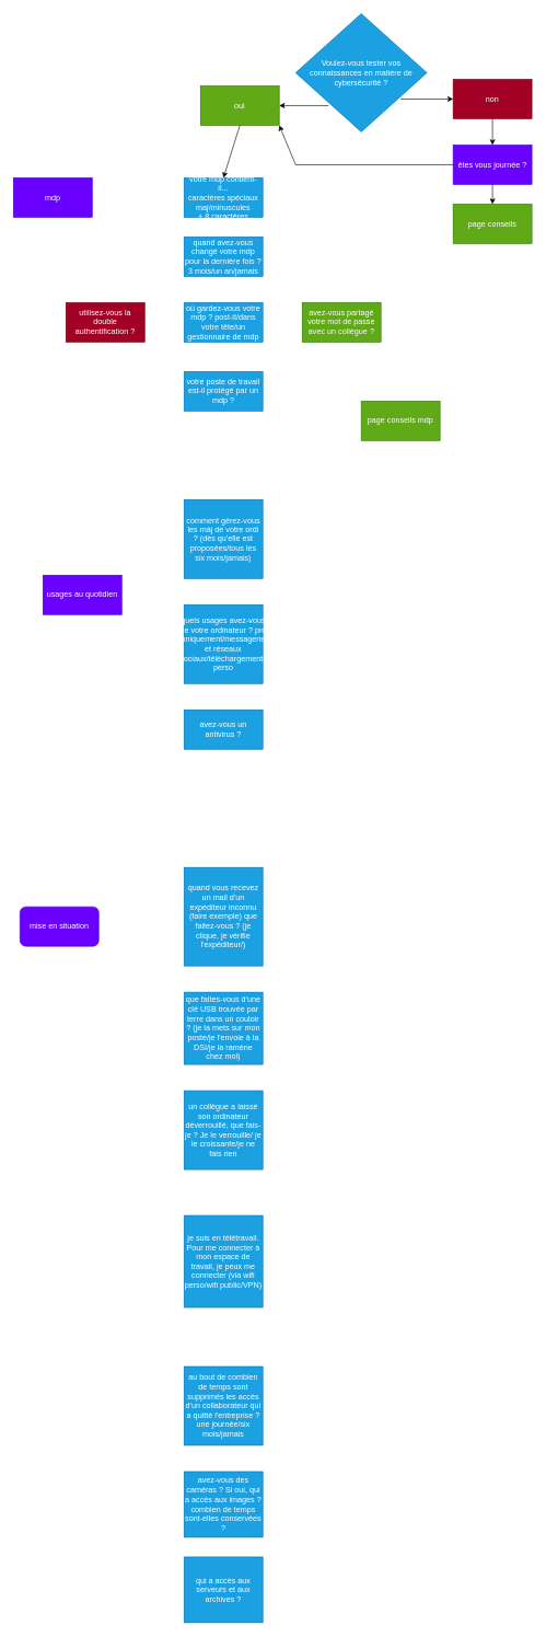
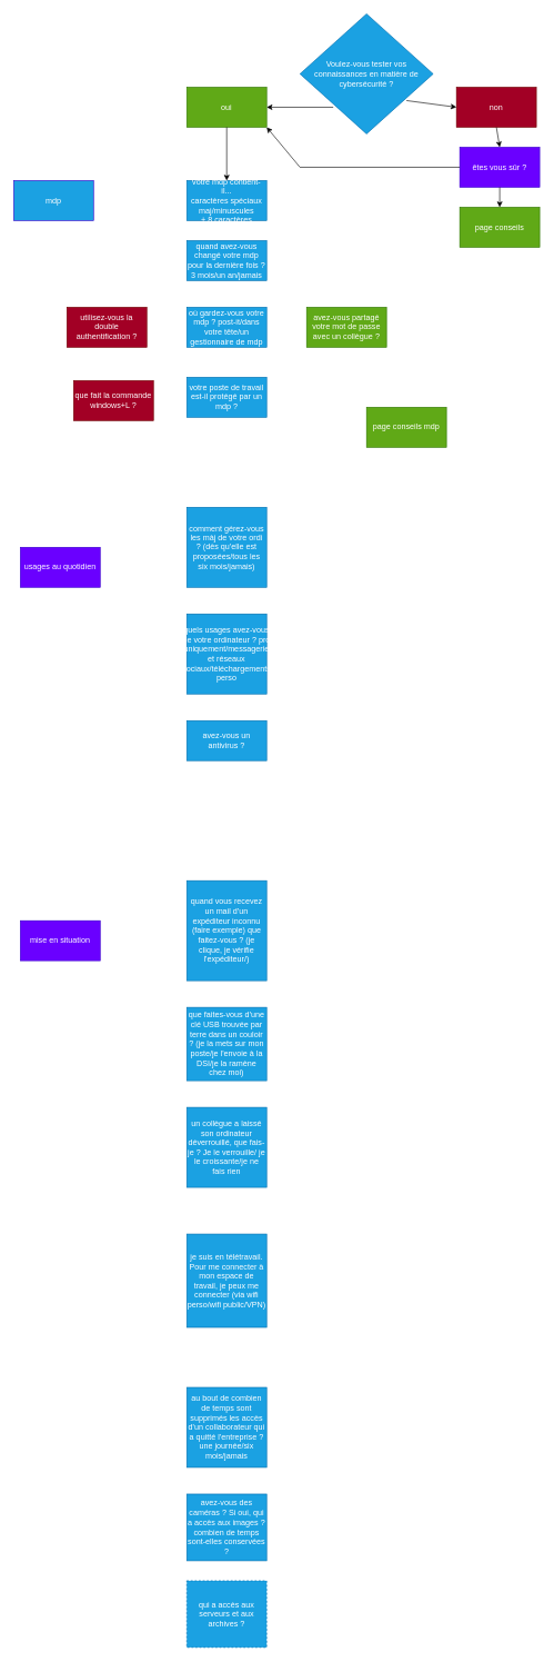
  <mxCell id="0" />
  <mxCell id="1" parent="0" />
- <mxCell id="2" value="non" style="rounded=0;whiteSpace=wrap;html=1;fillColor=#a20025;fontColor=#ffffff;strokeColor=#6F0000;" vertex="1" parent="1"><mxGeometry x="690" y="120" width="120" height="60" as="geometry" /></mxCell>
- <mxCell id="3" value="oui" style="rounded=0;whiteSpace=wrap;html=1;fillColor=#60a917;fontColor=#ffffff;strokeColor=#2D7600;" vertex="1" parent="1"><mxGeometry x="305" y="130" width="120" height="60" as="geometry" /></mxCell>
+ <mxCell id="2" value="non" style="rounded=0;whiteSpace=wrap;html=1;fillColor=#a20025;fontColor=#ffffff;strokeColor=#6F0000;" vertex="1" parent="1"><mxGeometry x="685" y="130" width="120" height="60" as="geometry" /></mxCell>
+ <mxCell id="3" value="oui" style="rounded=0;whiteSpace=wrap;html=1;fillColor=#60a917;fontColor=#ffffff;strokeColor=#2D7600;" vertex="1" parent="1"><mxGeometry x="280" y="130" width="120" height="60" as="geometry" /></mxCell>
  <mxCell id="4" value="" style="endArrow=classic;html=1;rounded=0;entryX=0;entryY=0.5;entryDx=0;entryDy=0;" edge="1" parent="1" target="2"><mxGeometry width="50" height="50" relative="1" as="geometry"><mxPoint x="610" y="150" as="sourcePoint" /><mxPoint x="680" y="220" as="targetPoint" /></mxGeometry></mxCell>
  <mxCell id="5" value="Voulez-vous tester vos connaissances en matière de cybersécurité ?" style="rhombus;whiteSpace=wrap;html=1;fillColor=#1ba1e2;fontColor=#ffffff;strokeColor=#006EAF;" vertex="1" parent="1"><mxGeometry x="450" y="20" width="200" height="180" as="geometry" /></mxCell>
  <mxCell id="6" value="" style="endArrow=classic;html=1;rounded=0;" edge="1" parent="1" target="3"><mxGeometry width="50" height="50" relative="1" as="geometry"><mxPoint x="500" y="160" as="sourcePoint" /><mxPoint x="410" y="155" as="targetPoint" /></mxGeometry></mxCell>
- <mxCell id="7" value="êtes vous journée ?" style="rounded=0;whiteSpace=wrap;html=1;fillColor=#6a00ff;fontColor=#ffffff;strokeColor=#3700CC;" vertex="1" parent="1"><mxGeometry x="690" y="220" width="120" height="60" as="geometry" /></mxCell>
+ <mxCell id="7" value="êtes vous sûr ?" style="rounded=0;whiteSpace=wrap;html=1;fillColor=#6a00ff;fontColor=#ffffff;strokeColor=#3700CC;" vertex="1" parent="1"><mxGeometry x="690" y="220" width="120" height="60" as="geometry" /></mxCell>
  <mxCell id="8" value="page conseils" style="rounded=0;whiteSpace=wrap;html=1;fillColor=#60a917;fontColor=#ffffff;strokeColor=#2D7600;" vertex="1" parent="1"><mxGeometry x="690" y="310" width="120" height="60" as="geometry" /></mxCell>
  <mxCell id="9" value="" style="endArrow=classic;html=1;rounded=0;entryX=1;entryY=1;entryDx=0;entryDy=0;exitX=0;exitY=0.5;exitDx=0;exitDy=0;" edge="1" parent="1" source="7" target="3"><mxGeometry width="50" height="50" relative="1" as="geometry"><mxPoint x="680" y="250" as="sourcePoint" /><mxPoint x="550" y="390" as="targetPoint" /><Array as="points"><mxPoint x="450" y="250" /></Array></mxGeometry></mxCell>
  <mxCell id="10" value="" style="endArrow=classic;html=1;rounded=0;entryX=0.5;entryY=0;entryDx=0;entryDy=0;exitX=0.5;exitY=1;exitDx=0;exitDy=0;" edge="1" parent="1" source="7" target="8"><mxGeometry width="50" height="50" relative="1" as="geometry"><mxPoint x="500" y="440" as="sourcePoint" /><mxPoint x="550" y="390" as="targetPoint" /></mxGeometry></mxCell>
  <mxCell id="11" value="&lt;div&gt;votre mdp contient-il...&lt;/div&gt;&lt;div&gt;caractères spéciaux&lt;/div&gt;&lt;div&gt;maj/minuscules&lt;/div&gt;&lt;div&gt;+ 8 caractères&lt;br&gt;&lt;/div&gt;" style="rounded=0;whiteSpace=wrap;html=1;fillColor=#1ba1e2;fontColor=#ffffff;strokeColor=#006EAF;" vertex="1" parent="1"><mxGeometry x="280" y="270" width="120" height="60" as="geometry" /></mxCell>
  <mxCell id="12" value="" style="endArrow=classic;html=1;rounded=0;entryX=0.5;entryY=0;entryDx=0;entryDy=0;exitX=0.5;exitY=1;exitDx=0;exitDy=0;" edge="1" parent="1" source="3" target="11"><mxGeometry width="50" height="50" relative="1" as="geometry"><mxPoint x="500" y="440" as="sourcePoint" /><mxPoint x="550" y="390" as="targetPoint" /></mxGeometry></mxCell>
  <mxCell id="13" value="utilisez-vous la double authentification ?" style="rounded=0;whiteSpace=wrap;html=1;fillColor=#a20025;fontColor=#ffffff;strokeColor=#6F0000;" vertex="1" parent="1"><mxGeometry x="100" y="460" width="120" height="60" as="geometry" /></mxCell>
  <mxCell id="14" value="où gardez-vous votre mdp ? post-it/dans votre tête/un gestionnaire de mdp" style="rounded=0;whiteSpace=wrap;html=1;fillColor=#1ba1e2;fontColor=#ffffff;strokeColor=#006EAF;" vertex="1" parent="1"><mxGeometry x="280" y="460" width="120" height="60" as="geometry" /></mxCell>
  <mxCell id="15" value="avez-vous partagé votre mot de passe avec un collègue ?" style="rounded=0;whiteSpace=wrap;html=1;fillColor=#60a917;fontColor=#ffffff;strokeColor=#2D7600;" vertex="1" parent="1"><mxGeometry x="460" y="460" width="120" height="60" as="geometry" /></mxCell>
  <mxCell id="16" value="quand avez-vous changé votre mdp pour la dernière fois ? 3 mois/un an/jamais" style="rounded=0;whiteSpace=wrap;html=1;fillColor=#1ba1e2;fontColor=#ffffff;strokeColor=#006EAF;" vertex="1" parent="1"><mxGeometry x="280" y="360" width="120" height="60" as="geometry" /></mxCell>
  <mxCell id="17" value="&lt;div&gt;votre poste de travail est-il protégé par un mdp ?&lt;br&gt;&lt;/div&gt;" style="rounded=0;whiteSpace=wrap;html=1;fillColor=#1ba1e2;fontColor=#ffffff;strokeColor=#006EAF;" vertex="1" parent="1"><mxGeometry x="280" y="565" width="120" height="60" as="geometry" /></mxCell>
- <mxCell id="18" value="mdp" style="rounded=0;whiteSpace=wrap;html=1;fillColor=#6a00ff;fontColor=#ffffff;strokeColor=#3700CC;" vertex="1" parent="1"><mxGeometry x="20" y="270" width="120" height="60" as="geometry" /></mxCell>
- <mxCell id="19" value="mise en situation" style="whiteSpace=wrap;html=1;fillColor=#6a00ff;fontColor=#ffffff;strokeColor=#3700CC;rounded=1;" vertex="1" parent="1"><mxGeometry x="30" y="1380" width="120" height="60" as="geometry" /></mxCell>
+ <mxCell id="18" value="mdp" style="rounded=0;whiteSpace=wrap;html=1;fillColor=#1ba1e2;fontColor=#ffffff;strokeColor=#3700CC;" vertex="1" parent="1"><mxGeometry x="20" y="270" width="120" height="60" as="geometry" /></mxCell>
+ <mxCell id="19" value="mise en situation" style="rounded=0;whiteSpace=wrap;html=1;fillColor=#6a00ff;fontColor=#ffffff;strokeColor=#3700CC;" vertex="1" parent="1"><mxGeometry x="30" y="1380" width="120" height="60" as="geometry" /></mxCell>
+ <mxCell id="20" value="que fait la commande windows+L ?" style="rounded=0;whiteSpace=wrap;html=1;fillColor=#a20025;fontColor=#ffffff;strokeColor=#6F0000;" vertex="1" parent="1"><mxGeometry x="110" y="570" width="120" height="60" as="geometry" /></mxCell>
  <mxCell id="21" value="que faites-vous d'une clé USB trouvée par terre dans un couloir ? (je la mets sur mon poste/je l'envoie à la DSI/je la ramène chez moi)" style="rounded=0;whiteSpace=wrap;html=1;fillColor=#1ba1e2;fontColor=#ffffff;strokeColor=#006EAF;" vertex="1" parent="1"><mxGeometry x="280" y="1510" width="120" height="110" as="geometry" /></mxCell>
  <mxCell id="22" value="quels usages avez-vous de votre ordinateur ? pro uniquement/messagerie et réseaux sociaux/téléchargements perso" style="rounded=0;whiteSpace=wrap;html=1;fillColor=#1ba1e2;fontColor=#ffffff;strokeColor=#006EAF;" vertex="1" parent="1"><mxGeometry x="280" y="920" width="120" height="120" as="geometry" /></mxCell>
  <mxCell id="23" value="avez-vous un antivirus ?" style="rounded=0;whiteSpace=wrap;html=1;fillColor=#1ba1e2;fontColor=#ffffff;strokeColor=#006EAF;" vertex="1" parent="1"><mxGeometry x="280" y="1080" width="120" height="60" as="geometry" /></mxCell>
  <mxCell id="24" value="comment gérez-vous les màj de votre ordi ? (dès qu'elle est proposées/tous les six mois/jamais)" style="rounded=0;whiteSpace=wrap;html=1;fillColor=#1ba1e2;fontColor=#ffffff;strokeColor=#006EAF;" vertex="1" parent="1"><mxGeometry x="280" y="760" width="120" height="120" as="geometry" /></mxCell>
  <mxCell id="25" value="quand vous recevez un mail d'un expéditeur inconnu (faire exemple) que faitez-vous ? (je clique, je vérifie l'expéditeur/)" style="rounded=0;whiteSpace=wrap;html=1;fillColor=#1ba1e2;fontColor=#ffffff;strokeColor=#006EAF;" vertex="1" parent="1"><mxGeometry x="280" y="1320" width="120" height="150" as="geometry" /></mxCell>
- <mxCell id="26" value="usages au quotidien" style="rounded=0;whiteSpace=wrap;html=1;fillColor=#6a00ff;fontColor=#ffffff;strokeColor=#3700CC;" vertex="1" parent="1"><mxGeometry x="65" y="875" width="120" height="60" as="geometry" /></mxCell>
+ <mxCell id="26" value="usages au quotidien" style="rounded=0;whiteSpace=wrap;html=1;fillColor=#6a00ff;fontColor=#ffffff;strokeColor=#3700CC;" vertex="1" parent="1"><mxGeometry x="30" y="820" width="120" height="60" as="geometry" /></mxCell>
  <mxCell id="27" value="au bout de combien de temps sont supprimés les accès d'un collaborateur qui a quitté l'entreprise ? une journée/six mois/jamais" style="rounded=0;whiteSpace=wrap;html=1;fillColor=#1ba1e2;fontColor=#ffffff;strokeColor=#006EAF;" vertex="1" parent="1"><mxGeometry x="280" y="2080" width="120" height="120" as="geometry" /></mxCell>
  <mxCell id="28" value="" style="endArrow=classic;html=1;rounded=0;entryX=0.5;entryY=0;entryDx=0;entryDy=0;exitX=0.5;exitY=1;exitDx=0;exitDy=0;" edge="1" parent="1" source="2" target="7"><mxGeometry width="50" height="50" relative="1" as="geometry"><mxPoint x="400" y="440" as="sourcePoint" /><mxPoint x="450" y="390" as="targetPoint" /></mxGeometry></mxCell>
  <mxCell id="29" value="avez-vous des caméras ? Si oui, qui a accès aux images ? combien de temps sont-elles conservées ?" style="rounded=0;whiteSpace=wrap;html=1;fillColor=#1ba1e2;fontColor=#ffffff;strokeColor=#006EAF;" vertex="1" parent="1"><mxGeometry x="280" y="2240" width="120" height="100" as="geometry" /></mxCell>
  <mxCell id="30" value="un collègue a laissé son ordinateur déverrouillé, que fais-je ? Je le verrouille/ je le croissante/je ne fais rien" style="rounded=0;whiteSpace=wrap;html=1;fillColor=#1ba1e2;fontColor=#ffffff;strokeColor=#006EAF;" vertex="1" parent="1"><mxGeometry x="280" y="1660" width="120" height="120" as="geometry" /></mxCell>
- <mxCell id="31" value="&lt;div&gt;qui a accès aux serveurs et aux archives ?&lt;/div&gt;" style="rounded=0;whiteSpace=wrap;html=1;fillColor=#1ba1e2;fontColor=#ffffff;strokeColor=#006EAF;" vertex="1" parent="1"><mxGeometry x="280" y="2370" width="120" height="100" as="geometry" /></mxCell>
+ <mxCell id="31" value="&lt;div&gt;qui a accès aux serveurs et aux archives ?&lt;/div&gt;" style="rounded=0;whiteSpace=wrap;html=1;fillColor=#1ba1e2;fontColor=#ffffff;strokeColor=#006EAF;dashed=1;" vertex="1" parent="1"><mxGeometry x="280" y="2370" width="120" height="100" as="geometry" /></mxCell>
  <mxCell id="32" value="je suis en télétravail. Pour me connecter à mon espace de travail, je peux me connecter (via wifi perso/wifi public/VPN)" style="rounded=0;whiteSpace=wrap;html=1;fillColor=#1ba1e2;fontColor=#ffffff;strokeColor=#006EAF;" vertex="1" parent="1"><mxGeometry x="280" y="1850" width="120" height="140" as="geometry" /></mxCell>
  <mxCell id="33" value="page conseils mdp" style="rounded=0;whiteSpace=wrap;html=1;fillColor=#60a917;fontColor=#ffffff;strokeColor=#2D7600;" vertex="1" parent="1"><mxGeometry x="550" y="610" width="120" height="60" as="geometry" /></mxCell>
